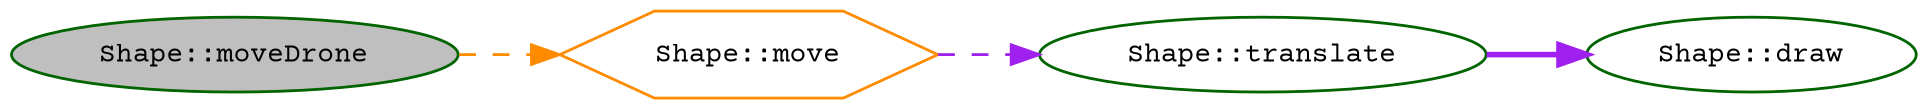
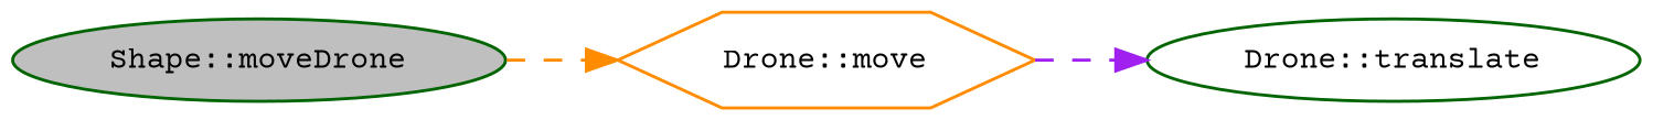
  digraph {
    fontname="Courier Prime"
    rankdir=LR
    node [color=darkgreen fillcolor=white fontname="Courier Prime" fontsize=10 shape=ellipse style=filled]
    edge [color=purple fontname="Courier Prime" fontsize=10 labelfontname=Helvetica labelfontsize=10 style=dashed]
    n1 [fillcolor=grey75 fontcolor=black height=0.2 label="Shape::moveDrone" width=0.4]
-   n2 [color=darkorange height=0.2 label="Shape::move" shape=hexagon width=0.4]
-   n3 [height=0.2 label="Shape::translate" width=0.4]
-   n4 [height=0.2 label="Shape::draw" width=0.4]
+   n2 [color=darkorange height=0.2 label="Drone::move" shape=hexagon width=0.4]
+   n3 [height=0.2 label="Drone::translate" width=0.4]
    n1 -> n2 [color=darkorange]
    n2 -> n3
-   n3 -> n4 [style=bold]
  }
